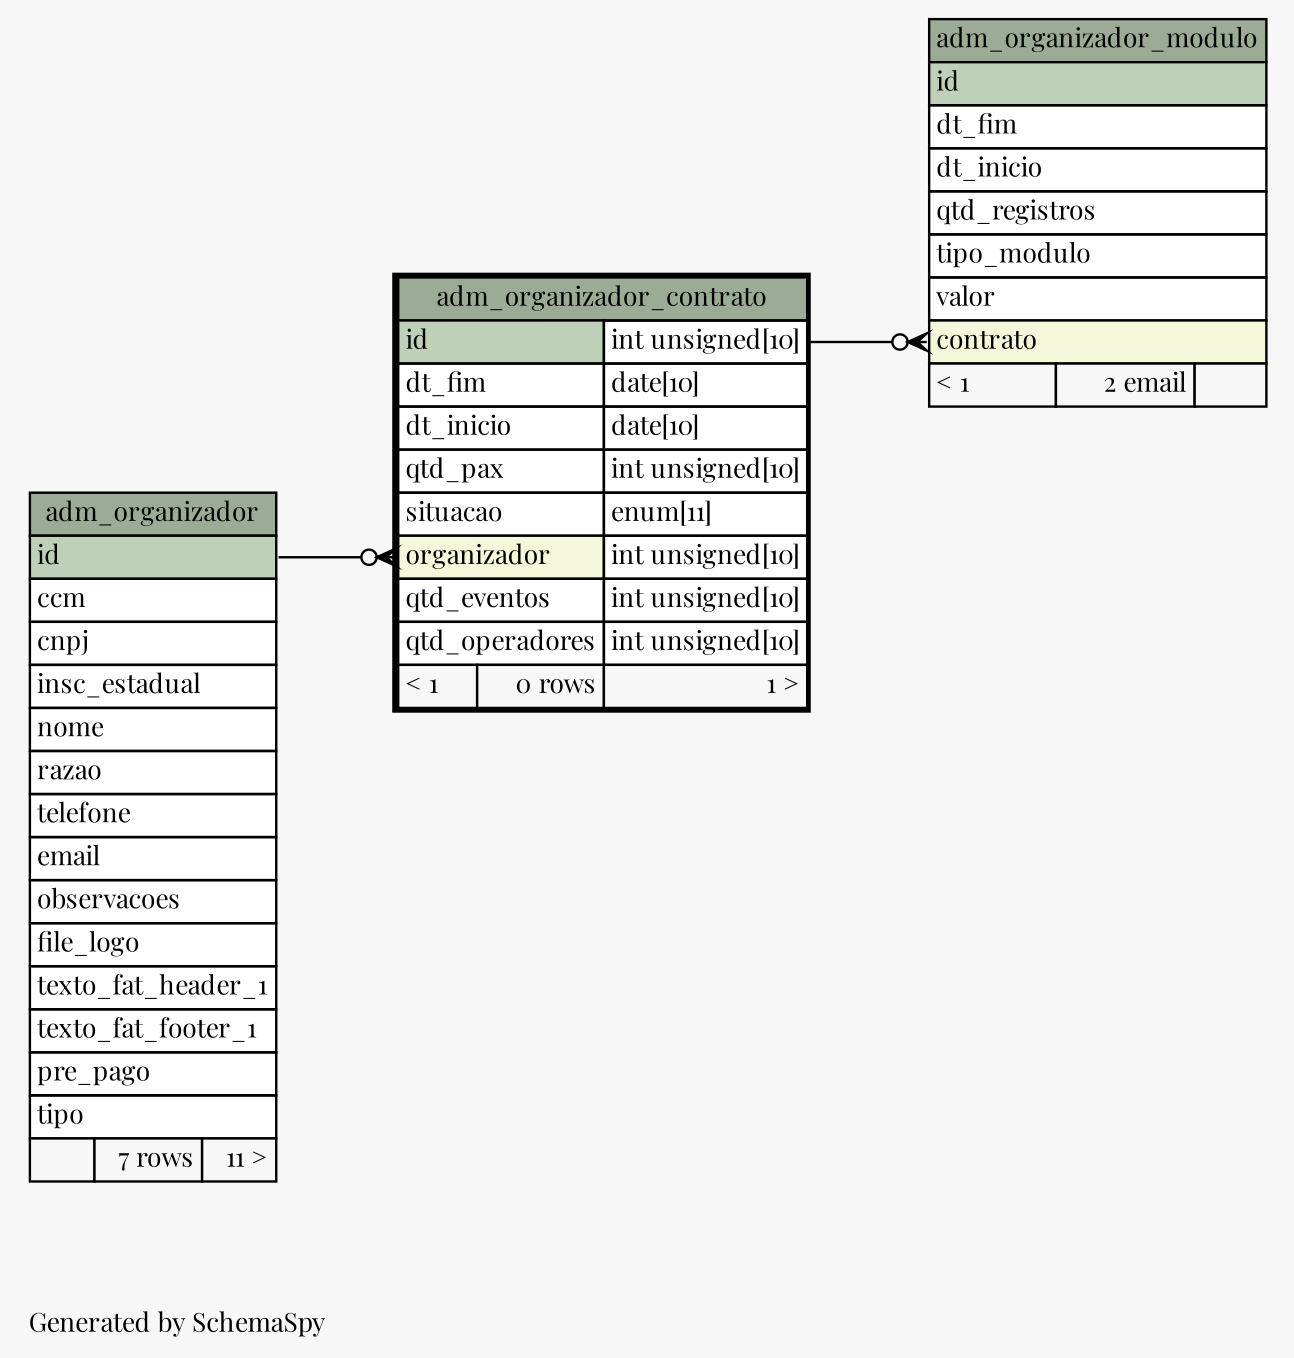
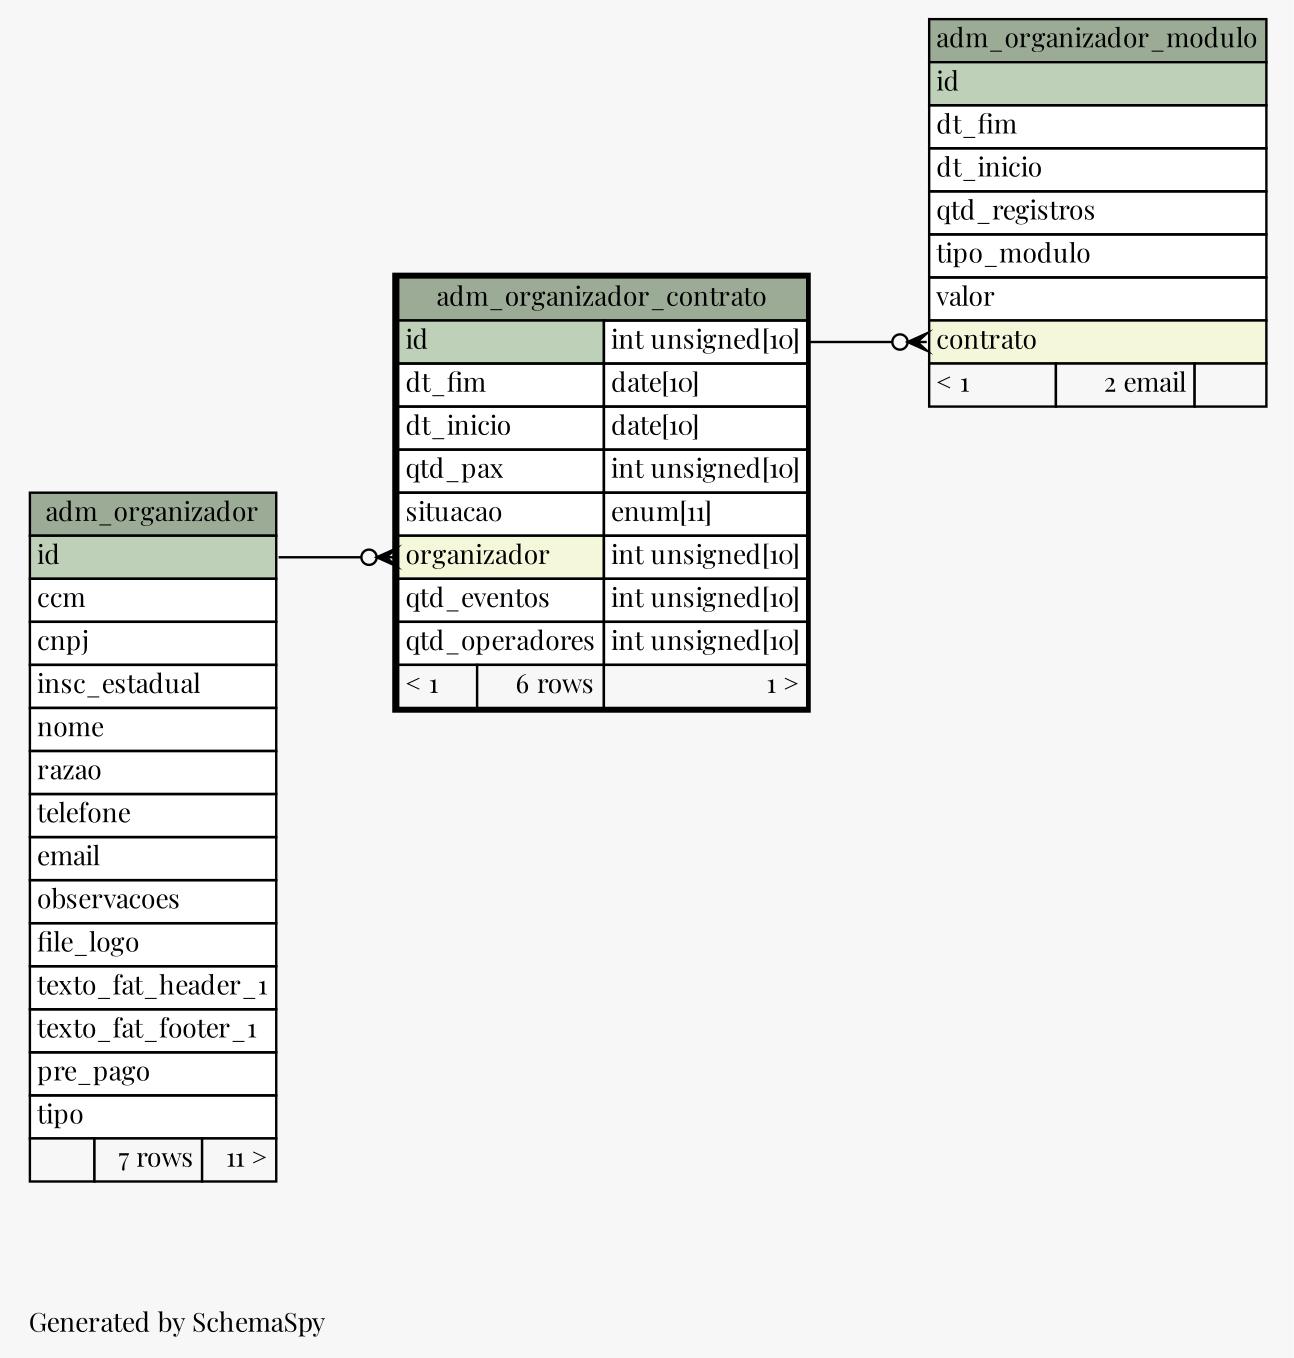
  digraph {
    bgcolor="#f7f7f7"
    fontname="Playfair Display"
    fontsize=11
    label="\nGenerated by SchemaSpy"
    labeljust=l
    nodesep=0.18
    rankdir=RL
    ranksep=0.46
    node [fontname="Playfair Display" fontsize=11 shape=plaintext]
    edge [arrowhead=none arrowsize=0.8 arrowtail=crowodot dir=back fontname="Playfair Display"]
-   n1 [label=<     <TABLE BORDER="2" CELLBORDER="1" CELLSPACING="0" BGCOLOR="#ffffff">       <TR><TD COLSPAN="3" BGCOLOR="#9bab96" ALIGN="CENTER">adm_organizador_contrato</TD></TR>       <TR><TD PORT="id" COLSPAN="2" BGCOLOR="#bed1b8" ALIGN="LEFT">id</TD><TD PORT="id.type" ALIGN="LEFT">int unsigned[10]</TD></TR>       <TR><TD PORT="dt_fim" COLSPAN="2" ALIGN="LEFT">dt_fim</TD><TD PORT="dt_fim.type" ALIGN="LEFT">date[10]</TD></TR>       <TR><TD PORT="dt_inicio" COLSPAN="2" ALIGN="LEFT">dt_inicio</TD><TD PORT="dt_inicio.type" ALIGN="LEFT">date[10]</TD></TR>       <TR><TD PORT="qtd_pax" COLSPAN="2" ALIGN="LEFT">qtd_pax</TD><TD PORT="qtd_pax.type" ALIGN="LEFT">int unsigned[10]</TD></TR>       <TR><TD PORT="situacao" COLSPAN="2" ALIGN="LEFT">situacao</TD><TD PORT="situacao.type" ALIGN="LEFT">enum[11]</TD></TR>       <TR><TD PORT="organizador" COLSPAN="2" BGCOLOR="#f4f7da" ALIGN="LEFT">organizador</TD><TD PORT="organizador.type" ALIGN="LEFT">int unsigned[10]</TD></TR>       <TR><TD PORT="qtd_eventos" COLSPAN="2" ALIGN="LEFT">qtd_eventos</TD><TD PORT="qtd_eventos.type" ALIGN="LEFT">int unsigned[10]</TD></TR>       <TR><TD PORT="qtd_operadores" COLSPAN="2" ALIGN="LEFT">qtd_operadores</TD><TD PORT="qtd_operadores.type" ALIGN="LEFT">int unsigned[10]</TD></TR>       <TR><TD ALIGN="LEFT" BGCOLOR="#f7f7f7">&lt; 1</TD><TD ALIGN="RIGHT" BGCOLOR="#f7f7f7">0 rows</TD><TD ALIGN="RIGHT" BGCOLOR="#f7f7f7">1 &gt;</TD></TR>     </TABLE>>]
+   n1 [label=<     <TABLE BORDER="2" CELLBORDER="1" CELLSPACING="0" BGCOLOR="#ffffff">       <TR><TD COLSPAN="3" BGCOLOR="#9bab96" ALIGN="CENTER">adm_organizador_contrato</TD></TR>       <TR><TD PORT="id" COLSPAN="2" BGCOLOR="#bed1b8" ALIGN="LEFT">id</TD><TD PORT="id.type" ALIGN="LEFT">int unsigned[10]</TD></TR>       <TR><TD PORT="dt_fim" COLSPAN="2" ALIGN="LEFT">dt_fim</TD><TD PORT="dt_fim.type" ALIGN="LEFT">date[10]</TD></TR>       <TR><TD PORT="dt_inicio" COLSPAN="2" ALIGN="LEFT">dt_inicio</TD><TD PORT="dt_inicio.type" ALIGN="LEFT">date[10]</TD></TR>       <TR><TD PORT="qtd_pax" COLSPAN="2" ALIGN="LEFT">qtd_pax</TD><TD PORT="qtd_pax.type" ALIGN="LEFT">int unsigned[10]</TD></TR>       <TR><TD PORT="situacao" COLSPAN="2" ALIGN="LEFT">situacao</TD><TD PORT="situacao.type" ALIGN="LEFT">enum[11]</TD></TR>       <TR><TD PORT="organizador" COLSPAN="2" BGCOLOR="#f4f7da" ALIGN="LEFT">organizador</TD><TD PORT="organizador.type" ALIGN="LEFT">int unsigned[10]</TD></TR>       <TR><TD PORT="qtd_eventos" COLSPAN="2" ALIGN="LEFT">qtd_eventos</TD><TD PORT="qtd_eventos.type" ALIGN="LEFT">int unsigned[10]</TD></TR>       <TR><TD PORT="qtd_operadores" COLSPAN="2" ALIGN="LEFT">qtd_operadores</TD><TD PORT="qtd_operadores.type" ALIGN="LEFT">int unsigned[10]</TD></TR>       <TR><TD ALIGN="LEFT" BGCOLOR="#f7f7f7">&lt; 1</TD><TD ALIGN="RIGHT" BGCOLOR="#f7f7f7">6 rows</TD><TD ALIGN="RIGHT" BGCOLOR="#f7f7f7">1 &gt;</TD></TR>     </TABLE>>]
    n2 [label=<     <TABLE BORDER="0" CELLBORDER="1" CELLSPACING="0" BGCOLOR="#ffffff">       <TR><TD COLSPAN="3" BGCOLOR="#9bab96" ALIGN="CENTER">adm_organizador</TD></TR>       <TR><TD PORT="id" COLSPAN="3" BGCOLOR="#bed1b8" ALIGN="LEFT">id</TD></TR>       <TR><TD PORT="ccm" COLSPAN="3" ALIGN="LEFT">ccm</TD></TR>       <TR><TD PORT="cnpj" COLSPAN="3" ALIGN="LEFT">cnpj</TD></TR>       <TR><TD PORT="insc_estadual" COLSPAN="3" ALIGN="LEFT">insc_estadual</TD></TR>       <TR><TD PORT="nome" COLSPAN="3" ALIGN="LEFT">nome</TD></TR>       <TR><TD PORT="razao" COLSPAN="3" ALIGN="LEFT">razao</TD></TR>       <TR><TD PORT="telefone" COLSPAN="3" ALIGN="LEFT">telefone</TD></TR>       <TR><TD PORT="email" COLSPAN="3" ALIGN="LEFT">email</TD></TR>       <TR><TD PORT="observacoes" COLSPAN="3" ALIGN="LEFT">observacoes</TD></TR>       <TR><TD PORT="file_logo" COLSPAN="3" ALIGN="LEFT">file_logo</TD></TR>       <TR><TD PORT="texto_fat_header_1" COLSPAN="3" ALIGN="LEFT">texto_fat_header_1</TD></TR>       <TR><TD PORT="texto_fat_footer_1" COLSPAN="3" ALIGN="LEFT">texto_fat_footer_1</TD></TR>       <TR><TD PORT="pre_pago" COLSPAN="3" ALIGN="LEFT">pre_pago</TD></TR>       <TR><TD PORT="tipo" COLSPAN="3" ALIGN="LEFT">tipo</TD></TR>       <TR><TD ALIGN="LEFT" BGCOLOR="#f7f7f7">  </TD><TD ALIGN="RIGHT" BGCOLOR="#f7f7f7">7 rows</TD><TD ALIGN="RIGHT" BGCOLOR="#f7f7f7">11 &gt;</TD></TR>     </TABLE>>]
    n3 [label=<     <TABLE BORDER="0" CELLBORDER="1" CELLSPACING="0" BGCOLOR="#ffffff">       <TR><TD COLSPAN="3" BGCOLOR="#9bab96" ALIGN="CENTER">adm_organizador_modulo</TD></TR>       <TR><TD PORT="id" COLSPAN="3" BGCOLOR="#bed1b8" ALIGN="LEFT">id</TD></TR>       <TR><TD PORT="dt_fim" COLSPAN="3" ALIGN="LEFT">dt_fim</TD></TR>       <TR><TD PORT="dt_inicio" COLSPAN="3" ALIGN="LEFT">dt_inicio</TD></TR>       <TR><TD PORT="qtd_registros" COLSPAN="3" ALIGN="LEFT">qtd_registros</TD></TR>       <TR><TD PORT="tipo_modulo" COLSPAN="3" ALIGN="LEFT">tipo_modulo</TD></TR>       <TR><TD PORT="valor" COLSPAN="3" ALIGN="LEFT">valor</TD></TR>       <TR><TD PORT="contrato" COLSPAN="3" BGCOLOR="#f4f7da" ALIGN="LEFT">contrato</TD></TR>       <TR><TD ALIGN="LEFT" BGCOLOR="#f7f7f7">&lt; 1</TD><TD ALIGN="RIGHT" BGCOLOR="#f7f7f7">2 email</TD><TD ALIGN="RIGHT" BGCOLOR="#f7f7f7">  </TD></TR>     </TABLE>>]
    n1 -> n2 [headport="id:e" tailport="organizador:w"]
    n3 -> n1 [headport="id.type:e" tailport="contrato:w"]
  }
